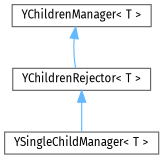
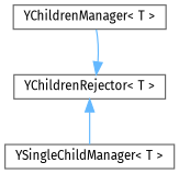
  digraph {
    fontname="Fira Sans"
    rankdir=TB
    node [color=grey40 fillcolor=white fontname="Fira Sans" fontsize=10 shape=box style=filled]
    edge [color=steelblue1 dir=back fontname="Fira Sans" fontsize=10 labelfontname=Helvetica labelfontsize=10 style=solid]
    n1 [height=0.2 label="YChildrenManager\< T \>" width=0.4]
    n2 [height=0.2 label="YChildrenRejector\< T \>" width=0.4]
    n3 [height=0.2 label="YSingleChildManager\< T \>" width=0.4]
-   n1 -> n2
+   n2 -> n1
    n2 -> n3
  }
